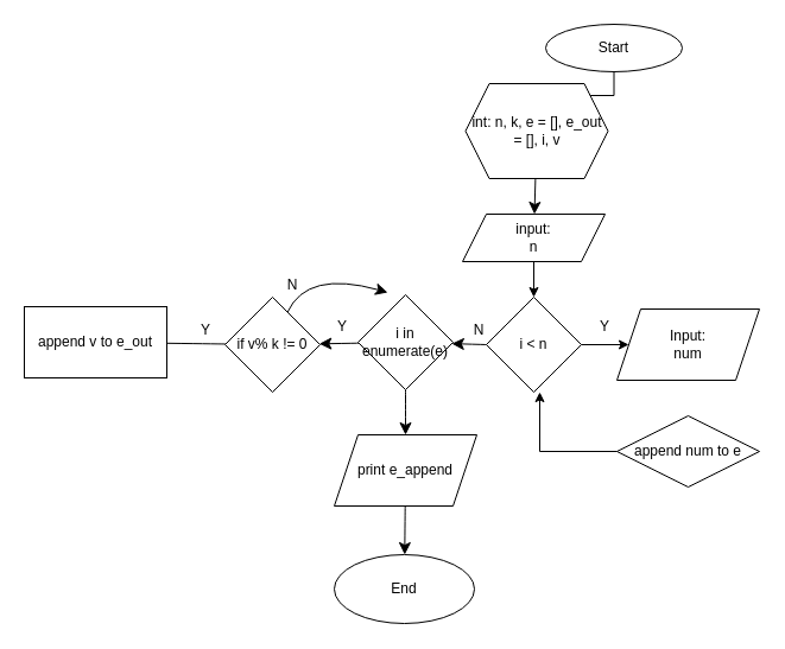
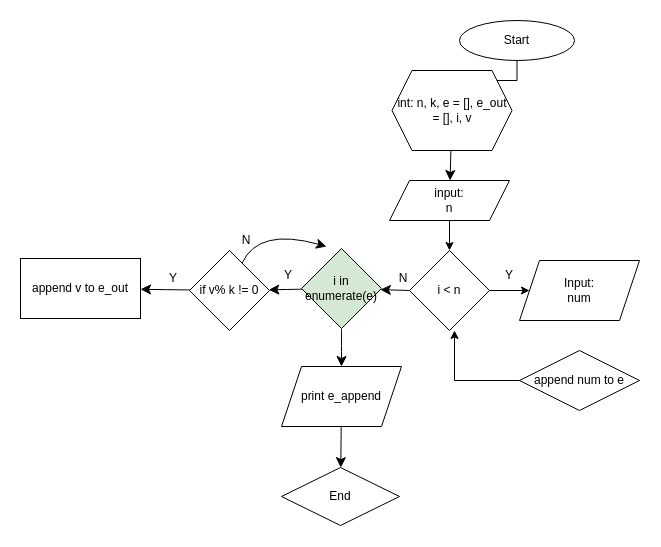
  <mxCell id="0" />
  <mxCell id="1" parent="0" />
  <mxCell id="2" value="" style="edgeStyle=orthogonalEdgeStyle;rounded=0;orthogonalLoop=1;jettySize=auto;html=1;" edge="1" parent="1" source="3" target="5"><mxGeometry relative="1" as="geometry" /></mxCell>
  <mxCell id="3" value="Start" style="ellipse;whiteSpace=wrap;html=1;" vertex="1" parent="1"><mxGeometry x="459" y="20" width="115" height="40" as="geometry" /></mxCell>
  <mxCell id="4" value="" style="edgeStyle=none;curved=1;rounded=0;orthogonalLoop=1;jettySize=auto;html=1;fontSize=12;startSize=8;endSize=8;" edge="1" parent="1" source="5" target="7"><mxGeometry relative="1" as="geometry" /></mxCell>
  <mxCell id="5" value="int: n, k, e = [], e_out = [], i, v" style="shape=hexagon;perimeter=hexagonPerimeter2;whiteSpace=wrap;html=1;fixedSize=1;" vertex="1" parent="1"><mxGeometry x="391.5" y="70" width="120" height="80" as="geometry" /></mxCell>
  <mxCell id="6" value="" style="edgeStyle=orthogonalEdgeStyle;rounded=0;orthogonalLoop=1;jettySize=auto;html=1;" edge="1" parent="1" source="7" target="9"><mxGeometry relative="1" as="geometry" /></mxCell>
  <mxCell id="7" value="input:&lt;div&gt;n&lt;/div&gt;" style="shape=parallelogram;perimeter=parallelogramPerimeter;whiteSpace=wrap;html=1;fixedSize=1;" vertex="1" parent="1"><mxGeometry x="389" y="180" width="120" height="40" as="geometry" /></mxCell>
  <mxCell id="8" value="" style="edgeStyle=orthogonalEdgeStyle;rounded=0;orthogonalLoop=1;jettySize=auto;html=1;" edge="1" parent="1" source="9" target="10"><mxGeometry relative="1" as="geometry" /></mxCell>
  <mxCell id="9" value="i &amp;lt; n" style="rhombus;whiteSpace=wrap;html=1;" vertex="1" parent="1"><mxGeometry x="409" y="250" width="80" height="80" as="geometry" /></mxCell>
  <mxCell id="10" value="Input:&lt;div&gt;num&lt;/div&gt;" style="shape=parallelogram;perimeter=parallelogramPerimeter;whiteSpace=wrap;html=1;fixedSize=1;" vertex="1" parent="1"><mxGeometry x="519" y="260" width="120" height="60" as="geometry" /></mxCell>
  <mxCell id="11" value="append num to e" style="rhombus;whiteSpace=wrap;html=1;" vertex="1" parent="1"><mxGeometry x="519" y="350" width="120" height="60" as="geometry" /></mxCell>
  <mxCell id="12" value="Y" style="text;strokeColor=none;align=center;fillColor=none;html=1;verticalAlign=middle;whiteSpace=wrap;rounded=0;" vertex="1" parent="1"><mxGeometry x="479" y="260" width="60" height="30" as="geometry" /></mxCell>
  <mxCell id="13" value="" style="endArrow=classic;html=1;rounded=0;exitX=0;exitY=0.5;exitDx=0;exitDy=0;" edge="1" parent="1" source="11"><mxGeometry width="50" height="50" relative="1" as="geometry"><mxPoint x="454" y="420" as="sourcePoint" /><mxPoint x="454" y="330" as="targetPoint" /><Array as="points"><mxPoint x="454" y="380" /></Array></mxGeometry></mxCell>
  <mxCell id="14" value="" style="edgeStyle=none;curved=1;rounded=0;orthogonalLoop=1;jettySize=auto;html=1;fontSize=12;startSize=8;endSize=8;" edge="1" parent="1" source="16" target="19"><mxGeometry relative="1" as="geometry" /></mxCell>
  <mxCell id="15" value="" style="edgeStyle=none;curved=1;rounded=0;orthogonalLoop=1;jettySize=auto;html=1;fontSize=12;startSize=8;endSize=8;" edge="1" parent="1" source="16" target="26"><mxGeometry relative="1" as="geometry" /></mxCell>
- <mxCell id="16" value="i in enumerate(e)" style="rhombus;whiteSpace=wrap;html=1;" vertex="1" parent="1"><mxGeometry x="301" y="248" width="80" height="80" as="geometry" /></mxCell>
- <mxCell id="17" value="" style="edgeStyle=none;curved=1;rounded=0;orthogonalLoop=1;jettySize=auto;html=1;fontSize=12;startSize=8;endSize=8;endArrow=none;" edge="1" parent="1" source="19" target="20"><mxGeometry relative="1" as="geometry" /></mxCell>
+ <mxCell id="16" value="i in enumerate(e)" style="rhombus;whiteSpace=wrap;html=1;fillColor=#d5e8d4;" vertex="1" parent="1"><mxGeometry x="301" y="248" width="80" height="80" as="geometry" /></mxCell>
+ <mxCell id="17" value="" style="edgeStyle=none;curved=1;rounded=0;orthogonalLoop=1;jettySize=auto;html=1;fontSize=12;startSize=8;endSize=8;" edge="1" parent="1" source="19" target="20"><mxGeometry relative="1" as="geometry" /></mxCell>
  <mxCell id="18" value="" style="edgeStyle=none;curved=1;rounded=0;orthogonalLoop=1;jettySize=auto;html=1;fontSize=12;startSize=8;endSize=8;" edge="1" parent="1" source="19"><mxGeometry relative="1" as="geometry"><mxPoint x="326" y="246" as="targetPoint" /><Array as="points"><mxPoint x="258" y="227" /></Array></mxGeometry></mxCell>
  <mxCell id="19" value="if v% k != 0" style="rhombus;whiteSpace=wrap;html=1;" vertex="1" parent="1"><mxGeometry x="189" y="250" width="80" height="80" as="geometry" /></mxCell>
  <mxCell id="20" value="append v to e_out" style="rounded=0;whiteSpace=wrap;html=1;" vertex="1" parent="1"><mxGeometry x="20" y="258" width="120" height="60" as="geometry" /></mxCell>
  <mxCell id="21" value="" style="endArrow=classic;html=1;rounded=0;fontSize=12;startSize=8;endSize=8;curved=1;" edge="1" parent="1" target="16"><mxGeometry width="50" height="50" relative="1" as="geometry"><mxPoint x="409" y="290" as="sourcePoint" /><mxPoint x="459" y="240" as="targetPoint" /></mxGeometry></mxCell>
  <mxCell id="22" value="N" style="text;strokeColor=none;align=center;fillColor=none;html=1;verticalAlign=middle;whiteSpace=wrap;rounded=0;" vertex="1" parent="1"><mxGeometry x="373" y="263" width="60" height="30" as="geometry" /></mxCell>
  <mxCell id="23" value="Y" style="text;strokeColor=none;align=center;fillColor=none;html=1;verticalAlign=middle;whiteSpace=wrap;rounded=0;" vertex="1" parent="1"><mxGeometry x="258" y="260" width="60" height="30" as="geometry" /></mxCell>
  <mxCell id="24" value="Y" style="text;strokeColor=none;align=center;fillColor=none;html=1;verticalAlign=middle;whiteSpace=wrap;rounded=0;" vertex="1" parent="1"><mxGeometry x="143" y="263" width="60" height="30" as="geometry" /></mxCell>
  <mxCell id="25" value="" style="edgeStyle=none;curved=1;rounded=0;orthogonalLoop=1;jettySize=auto;html=1;fontSize=12;startSize=8;endSize=8;" edge="1" parent="1" source="26" target="28"><mxGeometry relative="1" as="geometry" /></mxCell>
  <mxCell id="26" value="print e_append" style="shape=parallelogram;perimeter=parallelogramPerimeter;whiteSpace=wrap;html=1;fixedSize=1;" vertex="1" parent="1"><mxGeometry x="281" y="366" width="120" height="60" as="geometry" /></mxCell>
  <mxCell id="27" value="N" style="text;strokeColor=none;align=center;fillColor=none;html=1;verticalAlign=middle;whiteSpace=wrap;rounded=0;" vertex="1" parent="1"><mxGeometry x="216" y="225" width="60" height="30" as="geometry" /></mxCell>
- <mxCell id="28" value="End" style="ellipse;whiteSpace=wrap;html=1;" vertex="1" parent="1"><mxGeometry x="281" y="467" width="118" height="58" as="geometry" /></mxCell>
+ <mxCell id="28" value="End" style="rhombus;whiteSpace=wrap;html=1;" vertex="1" parent="1"><mxGeometry x="281" y="467" width="118" height="58" as="geometry" /></mxCell>
